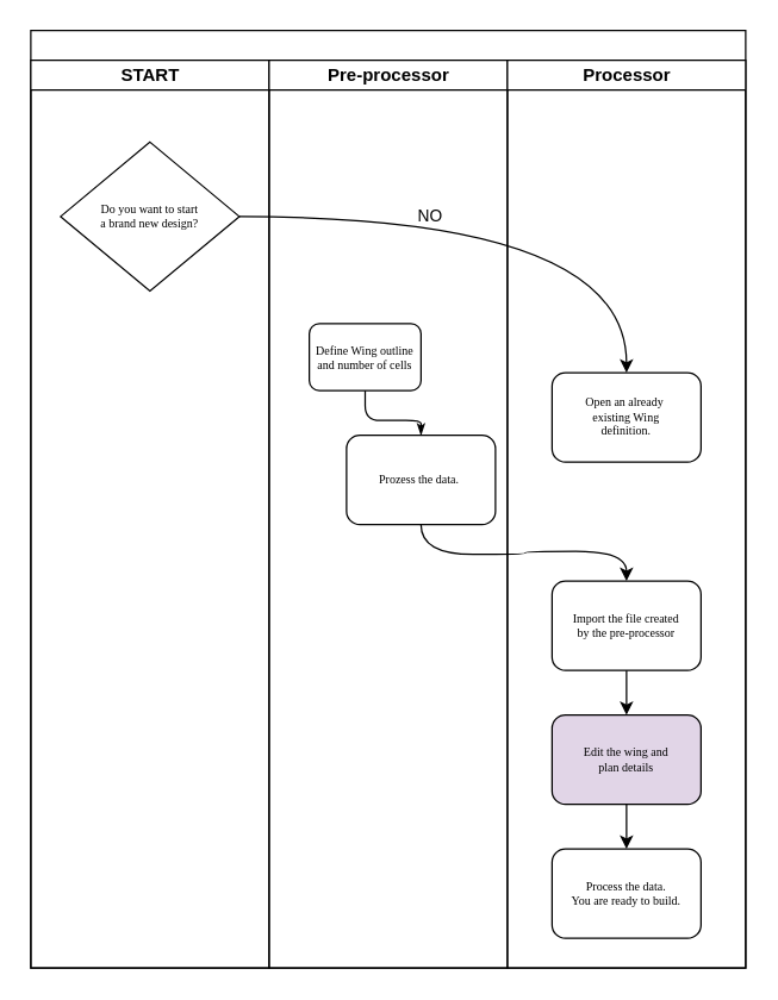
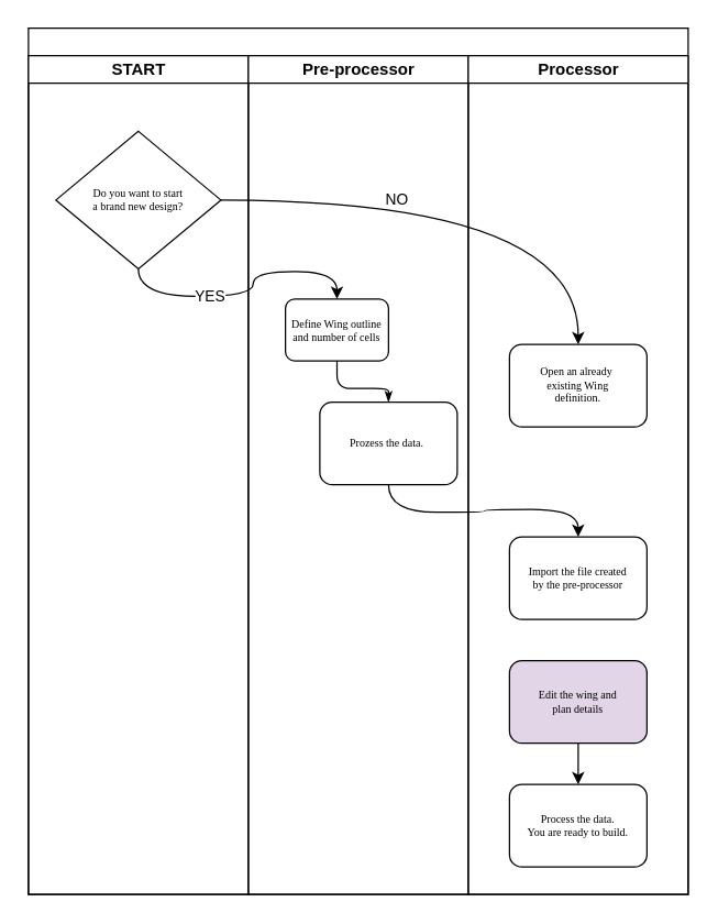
  <mxCell id="0" />
  <mxCell id="1" parent="0" />
  <mxCell id="2" value="" style="swimlane;html=1;childLayout=stackLayout;startSize=20;rounded=0;shadow=0;labelBackgroundColor=none;strokeWidth=1;fontFamily=Verdana;fontSize=8;align=center;" parent="1" vertex="1"><mxGeometry x="20" y="20" width="480" height="630" as="geometry" /></mxCell>
  <mxCell id="3" value="START" style="swimlane;html=1;startSize=20;" parent="2" vertex="1"><mxGeometry y="20" width="160" height="610" as="geometry" /></mxCell>
  <mxCell id="4" value="Do you want to start &lt;br&gt;a brand new design?" style="rhombus;whiteSpace=wrap;html=1;rounded=0;shadow=0;labelBackgroundColor=none;strokeWidth=1;fontFamily=Verdana;fontSize=8;align=center;" parent="3" vertex="1"><mxGeometry x="20" y="55" width="120" height="100" as="geometry" /></mxCell>
  <mxCell id="5" value="Pre-processor" style="swimlane;html=1;startSize=20;" parent="2" vertex="1"><mxGeometry x="160" y="20" width="160" height="610" as="geometry" /></mxCell>
  <mxCell id="6" value="Define Wing outline and number of cells" style="rounded=1;whiteSpace=wrap;html=1;shadow=0;labelBackgroundColor=none;strokeWidth=1;fontFamily=Verdana;fontSize=8;align=center;" parent="5" vertex="1"><mxGeometry x="27" y="177" width="75" height="45" as="geometry" /></mxCell>
  <mxCell id="7" value="Prozess the data.&amp;nbsp;" style="rounded=1;whiteSpace=wrap;html=1;shadow=0;labelBackgroundColor=none;strokeWidth=1;fontFamily=Verdana;fontSize=8;align=center;" parent="5" vertex="1"><mxGeometry x="52" y="252" width="100" height="60" as="geometry" /></mxCell>
  <mxCell id="8" style="edgeStyle=orthogonalEdgeStyle;rounded=1;html=1;labelBackgroundColor=none;startArrow=none;startFill=0;startSize=5;endArrow=classicThin;endFill=1;endSize=5;jettySize=auto;orthogonalLoop=1;strokeWidth=1;fontFamily=Verdana;fontSize=8" parent="5" source="6" target="7" edge="1"><mxGeometry relative="1" as="geometry" /></mxCell>
  <mxCell id="9" value="Processor" style="swimlane;html=1;startSize=20;" parent="2" vertex="1"><mxGeometry x="320" y="20" width="160" height="610" as="geometry" /></mxCell>
  <mxCell id="10" value="Import the file created&lt;br&gt;by the pre-processor" style="rounded=1;whiteSpace=wrap;html=1;shadow=0;labelBackgroundColor=none;strokeWidth=1;fontFamily=Verdana;fontSize=8;align=center;" parent="9" vertex="1"><mxGeometry x="30" y="350" width="100" height="60" as="geometry" /></mxCell>
  <mxCell id="11" value="Edit the wing and&lt;br&gt;plan details" style="rounded=1;whiteSpace=wrap;html=1;shadow=0;labelBackgroundColor=none;strokeWidth=1;fontFamily=Verdana;fontSize=8;align=center;fillColor=#e1d5e7;" parent="9" vertex="1"><mxGeometry x="30" y="440" width="100" height="60" as="geometry" /></mxCell>
- <mxCell id="12" style="edgeStyle=orthogonalEdgeStyle;rounded=0;orthogonalLoop=1;jettySize=auto;html=1;exitX=0.5;exitY=1;exitDx=0;exitDy=0;curved=1;entryX=0.5;entryY=0;entryDx=0;entryDy=0;" edge="1" parent="9" source="10" target="11"><mxGeometry relative="1" as="geometry"><mxPoint x="-80" y="332" as="sourcePoint" /><mxPoint x="90" y="360" as="targetPoint" /></mxGeometry></mxCell>
  <mxCell id="13" value="Process the data.&lt;br&gt;You are ready to build." style="rounded=1;whiteSpace=wrap;html=1;shadow=0;labelBackgroundColor=none;strokeWidth=1;fontFamily=Verdana;fontSize=8;align=center;" vertex="1" parent="9"><mxGeometry x="30" y="530" width="100" height="60" as="geometry" /></mxCell>
  <mxCell id="14" style="edgeStyle=orthogonalEdgeStyle;rounded=0;orthogonalLoop=1;jettySize=auto;html=1;exitX=0.5;exitY=1;exitDx=0;exitDy=0;curved=1;entryX=0.5;entryY=0;entryDx=0;entryDy=0;" edge="1" parent="9" source="11" target="13"><mxGeometry relative="1" as="geometry"><mxPoint x="90" y="420" as="sourcePoint" /><mxPoint x="90" y="450" as="targetPoint" /></mxGeometry></mxCell>
  <mxCell id="15" value="Open an already&amp;nbsp;&lt;br&gt;existing Wing &lt;br&gt;definition." style="rounded=1;whiteSpace=wrap;html=1;shadow=0;labelBackgroundColor=none;strokeWidth=1;fontFamily=Verdana;fontSize=8;align=center;" vertex="1" parent="9"><mxGeometry x="30" y="210" width="100" height="60" as="geometry" /></mxCell>
+ <mxCell id="16" style="edgeStyle=orthogonalEdgeStyle;rounded=0;orthogonalLoop=1;jettySize=auto;html=1;exitX=0.5;exitY=1;exitDx=0;exitDy=0;curved=1;" edge="1" parent="2" source="4" target="6"><mxGeometry relative="1" as="geometry" /></mxCell>
+ <mxCell id="17" value="YES" style="edgeLabel;html=1;align=center;verticalAlign=middle;resizable=0;points=[];" vertex="1" connectable="0" parent="16"><mxGeometry x="-0.309" y="2" relative="1" as="geometry"><mxPoint x="1" y="1" as="offset" /></mxGeometry></mxCell>
  <mxCell id="18" style="edgeStyle=orthogonalEdgeStyle;rounded=0;orthogonalLoop=1;jettySize=auto;html=1;exitX=0.5;exitY=1;exitDx=0;exitDy=0;curved=1;entryX=0.5;entryY=0;entryDx=0;entryDy=0;" edge="1" parent="2" source="7" target="10"><mxGeometry relative="1" as="geometry"><mxPoint x="90" y="185" as="sourcePoint" /><mxPoint x="240" y="207" as="targetPoint" /></mxGeometry></mxCell>
  <mxCell id="19" style="edgeStyle=orthogonalEdgeStyle;rounded=0;orthogonalLoop=1;jettySize=auto;html=1;exitX=1;exitY=0.5;exitDx=0;exitDy=0;curved=1;entryX=0.5;entryY=0;entryDx=0;entryDy=0;" edge="1" parent="2" source="4" target="15"><mxGeometry relative="1" as="geometry"><mxPoint x="90" y="185" as="sourcePoint" /><mxPoint x="240" y="207" as="targetPoint" /></mxGeometry></mxCell>
  <mxCell id="20" value="NO" style="edgeLabel;html=1;align=center;verticalAlign=middle;resizable=0;points=[];" vertex="1" connectable="0" parent="19"><mxGeometry x="-0.309" y="2" relative="1" as="geometry"><mxPoint x="1" y="1" as="offset" /></mxGeometry></mxCell>
